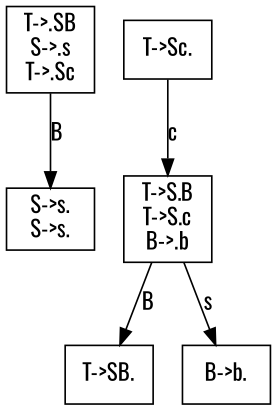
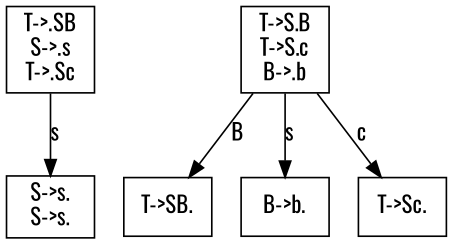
  digraph {
    fontname=Oswald
    node [fontname=Oswald shape=box]
    edge [fontname=Oswald]
    n1 [label="T->.SB\nS->.s\nT->.Sc\n"]
    n2 [label="S->s.\nS->s.\n"]
    n3 [label="T->S.B\nT->S.c\nB->.b\n"]
    n4 [label="T->SB.\n"]
    n5 [label="B->b.\n"]
    n6 [label="T->Sc.\n"]
-   n1 -> n2 [label=B]
+   n1 -> n2 [label=s]
    n3 -> n4 [label=B]
    n3 -> n5 [label=s]
-   n6 -> n3 [label=c]
+   n3 -> n6 [label=c]
  }
